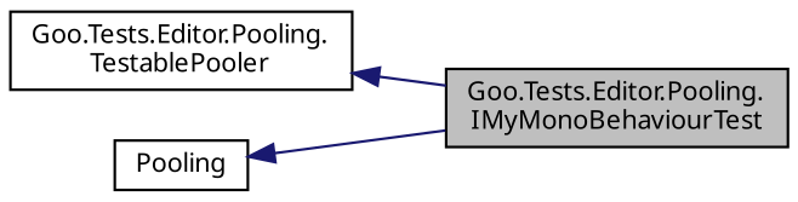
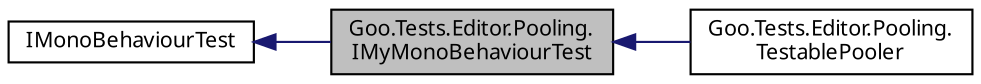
  digraph {
    rankdir=LR
    node [color=black fillcolor=white fontname=Calibrii fontsize=10 shape=record style=filled]
    edge [color=midnightblue dir=back fontname=Calibrii fontsize=10 labelfontname=Calibrii labelfontsize=10 style=solid]
    n1 [fillcolor=grey75 fontcolor=black height=0.2 label="Goo.Tests.Editor.Pooling.\lIMyMonoBehaviourTest" width=0.4]
    n2 [height=0.2 label="Goo.Tests.Editor.Pooling.\lTestablePooler" width=0.4]
-   n3 [height=0.2 label=Pooling width=0.4]
-   n2 -> n1
+   n3 [height=0.2 label=IMonoBehaviourTest width=0.4]
+   n1 -> n2
    n3 -> n1
  }
